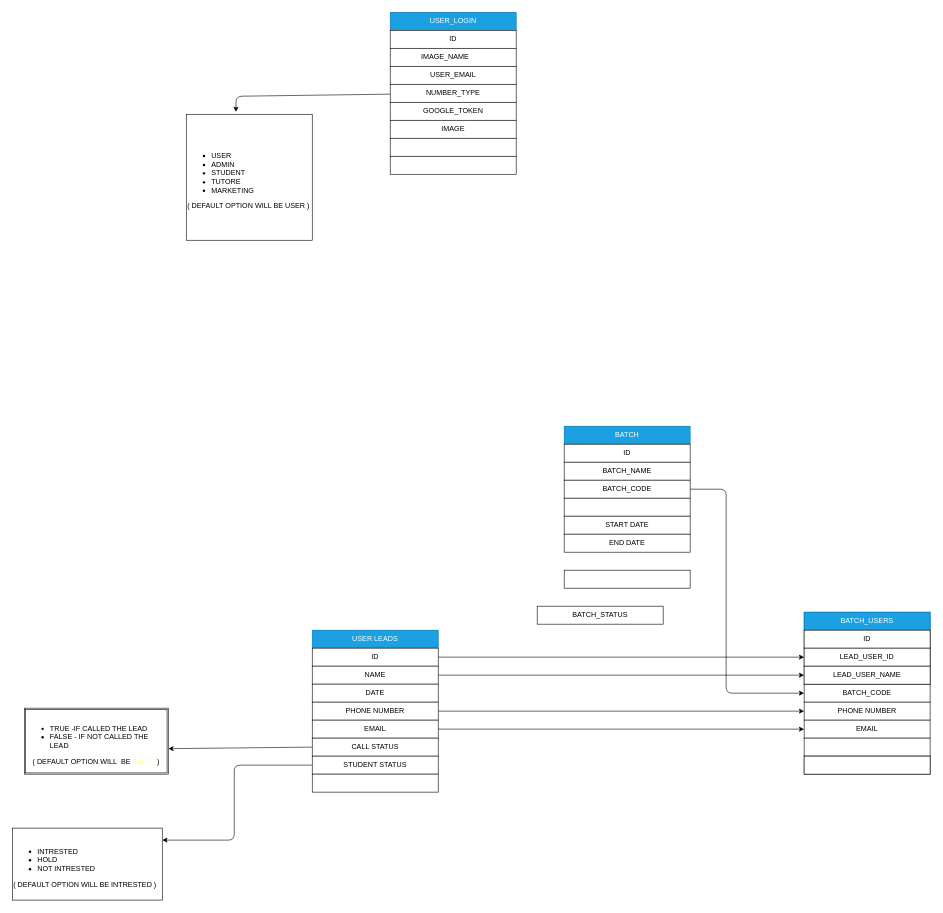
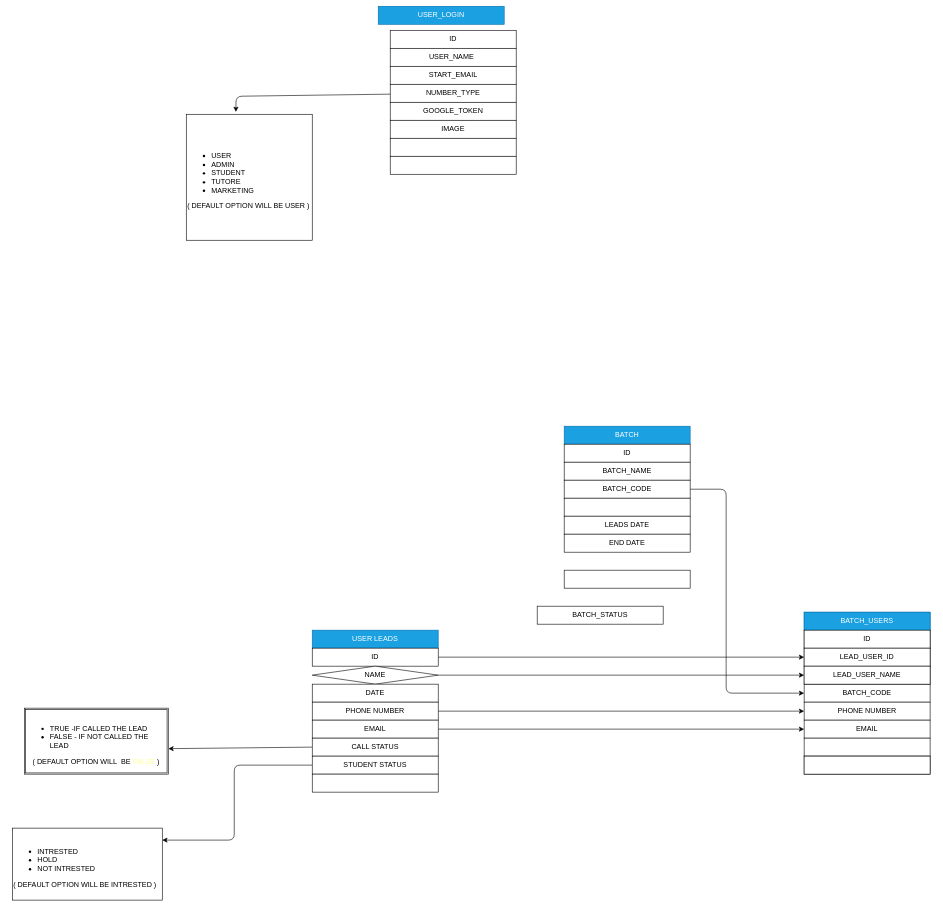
  <mxCell id="0" />
  <mxCell id="1" parent="0" />
  <mxCell id="2" value="USER LEADS" style="rounded=0;whiteSpace=wrap;html=1;fillColor=#1ba1e2;fontColor=#ffffff;strokeColor=#006EAF;" parent="1" vertex="1"><mxGeometry x="520" y="1050" width="210" height="30" as="geometry" /></mxCell>
  <mxCell id="3" style="edgeStyle=none;html=1;exitX=1;exitY=0.5;exitDx=0;exitDy=0;entryX=0;entryY=0.5;entryDx=0;entryDy=0;" parent="1" source="4" target="29" edge="1"><mxGeometry relative="1" as="geometry" /></mxCell>
  <mxCell id="4" value="ID" style="rounded=0;whiteSpace=wrap;html=1;" parent="1" vertex="1"><mxGeometry x="520" y="1080" width="210" height="30" as="geometry" /></mxCell>
  <mxCell id="5" style="edgeStyle=none;html=1;exitX=1;exitY=0.5;exitDx=0;exitDy=0;entryX=0;entryY=0.5;entryDx=0;entryDy=0;" parent="1" source="6" target="30" edge="1"><mxGeometry relative="1" as="geometry" /></mxCell>
- <mxCell id="6" value="NAME&lt;br&gt;" style="rounded=0;whiteSpace=wrap;html=1;" parent="1" vertex="1"><mxGeometry x="520" y="1110" width="210" height="30" as="geometry" /></mxCell>
+ <mxCell id="6" value="NAME&lt;br&gt;" style="rhombus;whiteSpace=wrap;html=1;" parent="1" vertex="1"><mxGeometry x="520" y="1110" width="210" height="30" as="geometry" /></mxCell>
  <mxCell id="7" value="DATE" style="rounded=0;whiteSpace=wrap;html=1;" parent="1" vertex="1"><mxGeometry x="520" y="1140" width="210" height="30" as="geometry" /></mxCell>
  <mxCell id="8" style="edgeStyle=none;html=1;exitX=1;exitY=0.5;exitDx=0;exitDy=0;entryX=0;entryY=0.5;entryDx=0;entryDy=0;" parent="1" source="9" target="32" edge="1"><mxGeometry relative="1" as="geometry" /></mxCell>
  <mxCell id="9" value="PHONE NUMBER" style="rounded=0;whiteSpace=wrap;html=1;" parent="1" vertex="1"><mxGeometry x="520" y="1170" width="210" height="30" as="geometry" /></mxCell>
  <mxCell id="10" style="edgeStyle=none;html=1;exitX=1;exitY=0.5;exitDx=0;exitDy=0;entryX=0;entryY=0.5;entryDx=0;entryDy=0;" parent="1" source="11" target="33" edge="1"><mxGeometry relative="1" as="geometry" /></mxCell>
  <mxCell id="11" value="EMAIL" style="rounded=0;whiteSpace=wrap;html=1;" parent="1" vertex="1"><mxGeometry x="520" y="1200" width="210" height="30" as="geometry" /></mxCell>
  <mxCell id="12" style="edgeStyle=none;html=1;exitX=0;exitY=0.5;exitDx=0;exitDy=0;entryX=1.001;entryY=0.614;entryDx=0;entryDy=0;entryPerimeter=0;" parent="1" source="13" target="53" edge="1"><mxGeometry relative="1" as="geometry"><mxPoint x="220" y="1240" as="targetPoint" /></mxGeometry></mxCell>
  <mxCell id="13" value="CALL STATUS" style="rounded=0;whiteSpace=wrap;html=1;" parent="1" vertex="1"><mxGeometry x="520" y="1230" width="210" height="30" as="geometry" /></mxCell>
  <mxCell id="14" value="" style="edgeStyle=none;html=1;fontColor=#FFFF99;exitX=0;exitY=0.5;exitDx=0;exitDy=0;" parent="1" source="15" edge="1"><mxGeometry relative="1" as="geometry"><mxPoint x="270" y="1400" as="targetPoint" /><Array as="points"><mxPoint x="390" y="1275" /><mxPoint x="390" y="1400" /></Array></mxGeometry></mxCell>
  <mxCell id="15" value="STUDENT STATUS" style="rounded=0;whiteSpace=wrap;html=1;" parent="1" vertex="1"><mxGeometry x="520" y="1260" width="210" height="30" as="geometry" /></mxCell>
  <mxCell id="16" value="" style="rounded=0;whiteSpace=wrap;html=1;" parent="1" vertex="1"><mxGeometry x="520" y="1290" width="210" height="30" as="geometry" /></mxCell>
  <mxCell id="17" value="BATCH" style="rounded=0;whiteSpace=wrap;html=1;fillColor=#1ba1e2;fontColor=#ffffff;strokeColor=#006EAF;" parent="1" vertex="1"><mxGeometry x="940" y="710" width="210" height="30" as="geometry" /></mxCell>
  <mxCell id="18" value="ID" style="rounded=0;whiteSpace=wrap;html=1;" parent="1" vertex="1"><mxGeometry x="940" y="740" width="210" height="30" as="geometry" /></mxCell>
  <mxCell id="19" value="BATCH_NAME" style="rounded=0;whiteSpace=wrap;html=1;" parent="1" vertex="1"><mxGeometry x="940" y="770" width="210" height="30" as="geometry" /></mxCell>
  <mxCell id="20" style="edgeStyle=none;html=1;exitX=1;exitY=0.5;exitDx=0;exitDy=0;entryX=0;entryY=0.5;entryDx=0;entryDy=0;" parent="1" source="21" target="31" edge="1"><mxGeometry relative="1" as="geometry"><Array as="points"><mxPoint x="1210" y="815" /><mxPoint x="1210" y="1155" /></Array></mxGeometry></mxCell>
  <mxCell id="21" value="BATCH_CODE" style="rounded=0;whiteSpace=wrap;html=1;" parent="1" vertex="1"><mxGeometry x="940" y="800" width="210" height="30" as="geometry" /></mxCell>
  <mxCell id="22" value="" style="rounded=0;whiteSpace=wrap;html=1;" parent="1" vertex="1"><mxGeometry x="940" y="830" width="210" height="30" as="geometry" /></mxCell>
- <mxCell id="23" value="START DATE" style="rounded=0;whiteSpace=wrap;html=1;" parent="1" vertex="1"><mxGeometry x="940" y="860" width="210" height="30" as="geometry" /></mxCell>
+ <mxCell id="23" value="LEADS DATE" style="rounded=0;whiteSpace=wrap;html=1;" parent="1" vertex="1"><mxGeometry x="940" y="860" width="210" height="30" as="geometry" /></mxCell>
  <mxCell id="24" value="END DATE" style="rounded=0;whiteSpace=wrap;html=1;" parent="1" vertex="1"><mxGeometry x="940" y="890" width="210" height="30" as="geometry" /></mxCell>
  <mxCell id="25" value="BATCH_STATUS" style="rounded=0;whiteSpace=wrap;html=1;" parent="1" vertex="1"><mxGeometry x="895" y="1010" width="210" height="30" as="geometry" /></mxCell>
  <mxCell id="26" value="" style="rounded=0;whiteSpace=wrap;html=1;" parent="1" vertex="1"><mxGeometry x="940" y="950" width="210" height="30" as="geometry" /></mxCell>
  <mxCell id="27" value="BATCH_USERS" style="rounded=0;whiteSpace=wrap;html=1;fillColor=#1ba1e2;fontColor=#ffffff;strokeColor=#006EAF;" parent="1" vertex="1"><mxGeometry x="1340" y="1020" width="210" height="30" as="geometry" /></mxCell>
  <mxCell id="28" value="ID" style="rounded=0;whiteSpace=wrap;html=1;" parent="1" vertex="1"><mxGeometry x="1340" y="1050" width="210" height="30" as="geometry" /></mxCell>
  <mxCell id="29" value="LEAD_USER_ID" style="rounded=0;whiteSpace=wrap;html=1;" parent="1" vertex="1"><mxGeometry x="1340" y="1080" width="210" height="30" as="geometry" /></mxCell>
  <mxCell id="30" value="LEAD_USER_NAME" style="rounded=0;whiteSpace=wrap;html=1;" parent="1" vertex="1"><mxGeometry x="1340" y="1110" width="210" height="30" as="geometry" /></mxCell>
  <mxCell id="31" value="BATCH_CODE" style="rounded=0;whiteSpace=wrap;html=1;" parent="1" vertex="1"><mxGeometry x="1340" y="1140" width="210" height="30" as="geometry" /></mxCell>
  <mxCell id="32" value="PHONE NUMBER" style="rounded=0;whiteSpace=wrap;html=1;" parent="1" vertex="1"><mxGeometry x="1340" y="1170" width="210" height="30" as="geometry" /></mxCell>
  <mxCell id="33" value="EMAIL" style="rounded=0;whiteSpace=wrap;html=1;" parent="1" vertex="1"><mxGeometry x="1340" y="1200" width="210" height="30" as="geometry" /></mxCell>
  <mxCell id="34" value="" style="rounded=0;whiteSpace=wrap;html=1;" parent="1" vertex="1"><mxGeometry x="1340" y="1230" width="210" height="30" as="geometry" /></mxCell>
  <mxCell id="35" value="" style="rounded=0;whiteSpace=wrap;html=1;" parent="1" vertex="1"><mxGeometry x="1340" y="1260" width="210" height="30" as="geometry" /></mxCell>
  <mxCell id="36" value="" style="rounded=0;whiteSpace=wrap;html=1;" parent="1" vertex="1"><mxGeometry x="1340" y="1260" width="210" height="30" as="geometry" /></mxCell>
  <mxCell id="37" value="BATCH_USERS" style="rounded=0;whiteSpace=wrap;html=1;fillColor=#1ba1e2;fontColor=#ffffff;strokeColor=#006EAF;" parent="1" vertex="1"><mxGeometry x="1340" y="1020" width="210" height="30" as="geometry" /></mxCell>
  <mxCell id="38" value="ID" style="rounded=0;whiteSpace=wrap;html=1;" parent="1" vertex="1"><mxGeometry x="1340" y="1050" width="210" height="30" as="geometry" /></mxCell>
  <mxCell id="39" value="LEAD_USER_ID" style="rounded=0;whiteSpace=wrap;html=1;" parent="1" vertex="1"><mxGeometry x="1340" y="1080" width="210" height="30" as="geometry" /></mxCell>
  <mxCell id="40" value="LEAD_USER_NAME" style="rounded=0;whiteSpace=wrap;html=1;" parent="1" vertex="1"><mxGeometry x="1340" y="1110" width="210" height="30" as="geometry" /></mxCell>
- <mxCell id="41" value="USER_LOGIN" style="rounded=0;whiteSpace=wrap;html=1;fillColor=#1ba1e2;fontColor=#ffffff;strokeColor=#006EAF;" parent="1" vertex="1"><mxGeometry x="650" y="20" width="210" height="30" as="geometry" /></mxCell>
+ <mxCell id="41" value="USER_LOGIN" style="rounded=0;whiteSpace=wrap;html=1;fillColor=#1ba1e2;fontColor=#ffffff;strokeColor=#006EAF;" parent="1" vertex="1"><mxGeometry x="630" y="10" width="210" height="30" as="geometry" /></mxCell>
  <mxCell id="42" value="ID" style="rounded=0;whiteSpace=wrap;html=1;" parent="1" vertex="1"><mxGeometry x="650" y="50" width="210" height="30" as="geometry" /></mxCell>
- <mxCell id="43" value="IMAGE_NAME&lt;span style=&quot;white-space: pre;&quot;&gt;&#09;&lt;/span&gt;" style="rounded=0;whiteSpace=wrap;html=1;" parent="1" vertex="1"><mxGeometry x="650" y="80" width="210" height="30" as="geometry" /></mxCell>
- <mxCell id="44" value="USER_EMAIL" style="rounded=0;whiteSpace=wrap;html=1;" parent="1" vertex="1"><mxGeometry x="650" y="110" width="210" height="30" as="geometry" /></mxCell>
+ <mxCell id="43" value="USER_NAME&lt;span style=&quot;white-space: pre;&quot;&gt;&#09;&lt;/span&gt;" style="rounded=0;whiteSpace=wrap;html=1;" parent="1" vertex="1"><mxGeometry x="650" y="80" width="210" height="30" as="geometry" /></mxCell>
+ <mxCell id="44" value="START_EMAIL" style="rounded=0;whiteSpace=wrap;html=1;" parent="1" vertex="1"><mxGeometry x="650" y="110" width="210" height="30" as="geometry" /></mxCell>
  <mxCell id="45" style="edgeStyle=none;html=1;entryX=0.394;entryY=-0.019;entryDx=0;entryDy=0;entryPerimeter=0;" parent="1" source="46" target="52" edge="1"><mxGeometry relative="1" as="geometry"><Array as="points"><mxPoint x="393" y="160" /></Array></mxGeometry></mxCell>
  <mxCell id="46" value="NUMBER_TYPE" style="rounded=0;whiteSpace=wrap;html=1;" parent="1" vertex="1"><mxGeometry x="650" y="140" width="210" height="30" as="geometry" /></mxCell>
  <mxCell id="47" value="GOOGLE_TOKEN" style="rounded=0;whiteSpace=wrap;html=1;" parent="1" vertex="1"><mxGeometry x="650" y="170" width="210" height="30" as="geometry" /></mxCell>
  <mxCell id="48" value="IMAGE" style="rounded=0;whiteSpace=wrap;html=1;" parent="1" vertex="1"><mxGeometry x="650" y="200" width="210" height="30" as="geometry" /></mxCell>
  <mxCell id="49" value="" style="rounded=0;whiteSpace=wrap;html=1;" parent="1" vertex="1"><mxGeometry x="650" y="230" width="210" height="30" as="geometry" /></mxCell>
  <mxCell id="50" value="" style="rounded=0;whiteSpace=wrap;html=1;" parent="1" vertex="1"><mxGeometry x="650" y="260" width="210" height="30" as="geometry" /></mxCell>
  <mxCell id="51" style="edgeStyle=none;html=1;fontColor=#FFFF99;" parent="1" source="52" edge="1"><mxGeometry relative="1" as="geometry"><mxPoint x="310" y="265" as="targetPoint" /></mxGeometry></mxCell>
  <mxCell id="52" value="&lt;ul&gt;&lt;li style=&quot;&quot;&gt;USER&lt;/li&gt;&lt;li style=&quot;&quot;&gt;ADMIN&lt;/li&gt;&lt;li style=&quot;&quot;&gt;STUDENT&lt;/li&gt;&lt;li style=&quot;&quot;&gt;TUTORE&lt;/li&gt;&lt;li style=&quot;&quot;&gt;MARKETING&lt;/li&gt;&lt;/ul&gt;&lt;span style=&quot;background-color: initial;&quot;&gt;( DEFAULT OPTION WILL BE USER )&lt;/span&gt;" style="whiteSpace=wrap;html=1;aspect=fixed;align=left;fillColor=default;" parent="1" vertex="1"><mxGeometry x="310" y="190" width="210" height="210" as="geometry" /></mxCell>
  <mxCell id="53" value="&lt;ul style=&quot;text-align: left;&quot;&gt;&lt;li&gt;TRUE -IF CALLED THE LEAD&lt;/li&gt;&lt;li&gt;FALSE - IF NOT CALLED THE LEAD&lt;/li&gt;&lt;/ul&gt;( DEFAULT OPTION WILL&amp;nbsp; BE &lt;font color=&quot;#ffff99&quot;&gt;FALSE&amp;nbsp;&lt;/font&gt;)" style="shape=ext;double=1;rounded=0;whiteSpace=wrap;html=1;" parent="1" vertex="1"><mxGeometry x="40" y="1180" width="240" height="110" as="geometry" /></mxCell>
  <mxCell id="54" value="&lt;ul style=&quot;&quot;&gt;&lt;li&gt;INTRESTED&lt;/li&gt;&lt;li&gt;HOLD&lt;/li&gt;&lt;li&gt;NOT INTRESTED&lt;/li&gt;&lt;/ul&gt;( DEFAULT OPTION WILL BE INTRESTED )" style="whiteSpace=wrap;html=1;rounded=0;align=left;" parent="1" vertex="1"><mxGeometry x="20" y="1380" width="250" height="120" as="geometry" /></mxCell>
